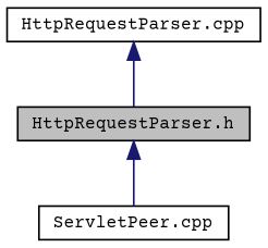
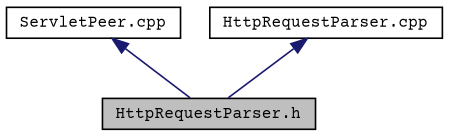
  digraph {
    fontname="Courier Prime"
    node [color=black fillcolor=white fontname="Courier Prime" fontsize=10 shape=record style=filled]
    edge [color=midnightblue dir=back fontname="Courier Prime" fontsize=10 labelfontname=Helvetica labelfontsize=10 style=solid]
    n1 [fillcolor=grey75 fontcolor=black height=0.2 label="HttpRequestParser.h" width=0.4]
    n2 [height=0.2 label="ServletPeer.cpp" width=0.4]
    n3 [height=0.2 label="HttpRequestParser.cpp" width=0.4]
-   n1 -> n2
+   n2 -> n1
    n3 -> n1
  }
